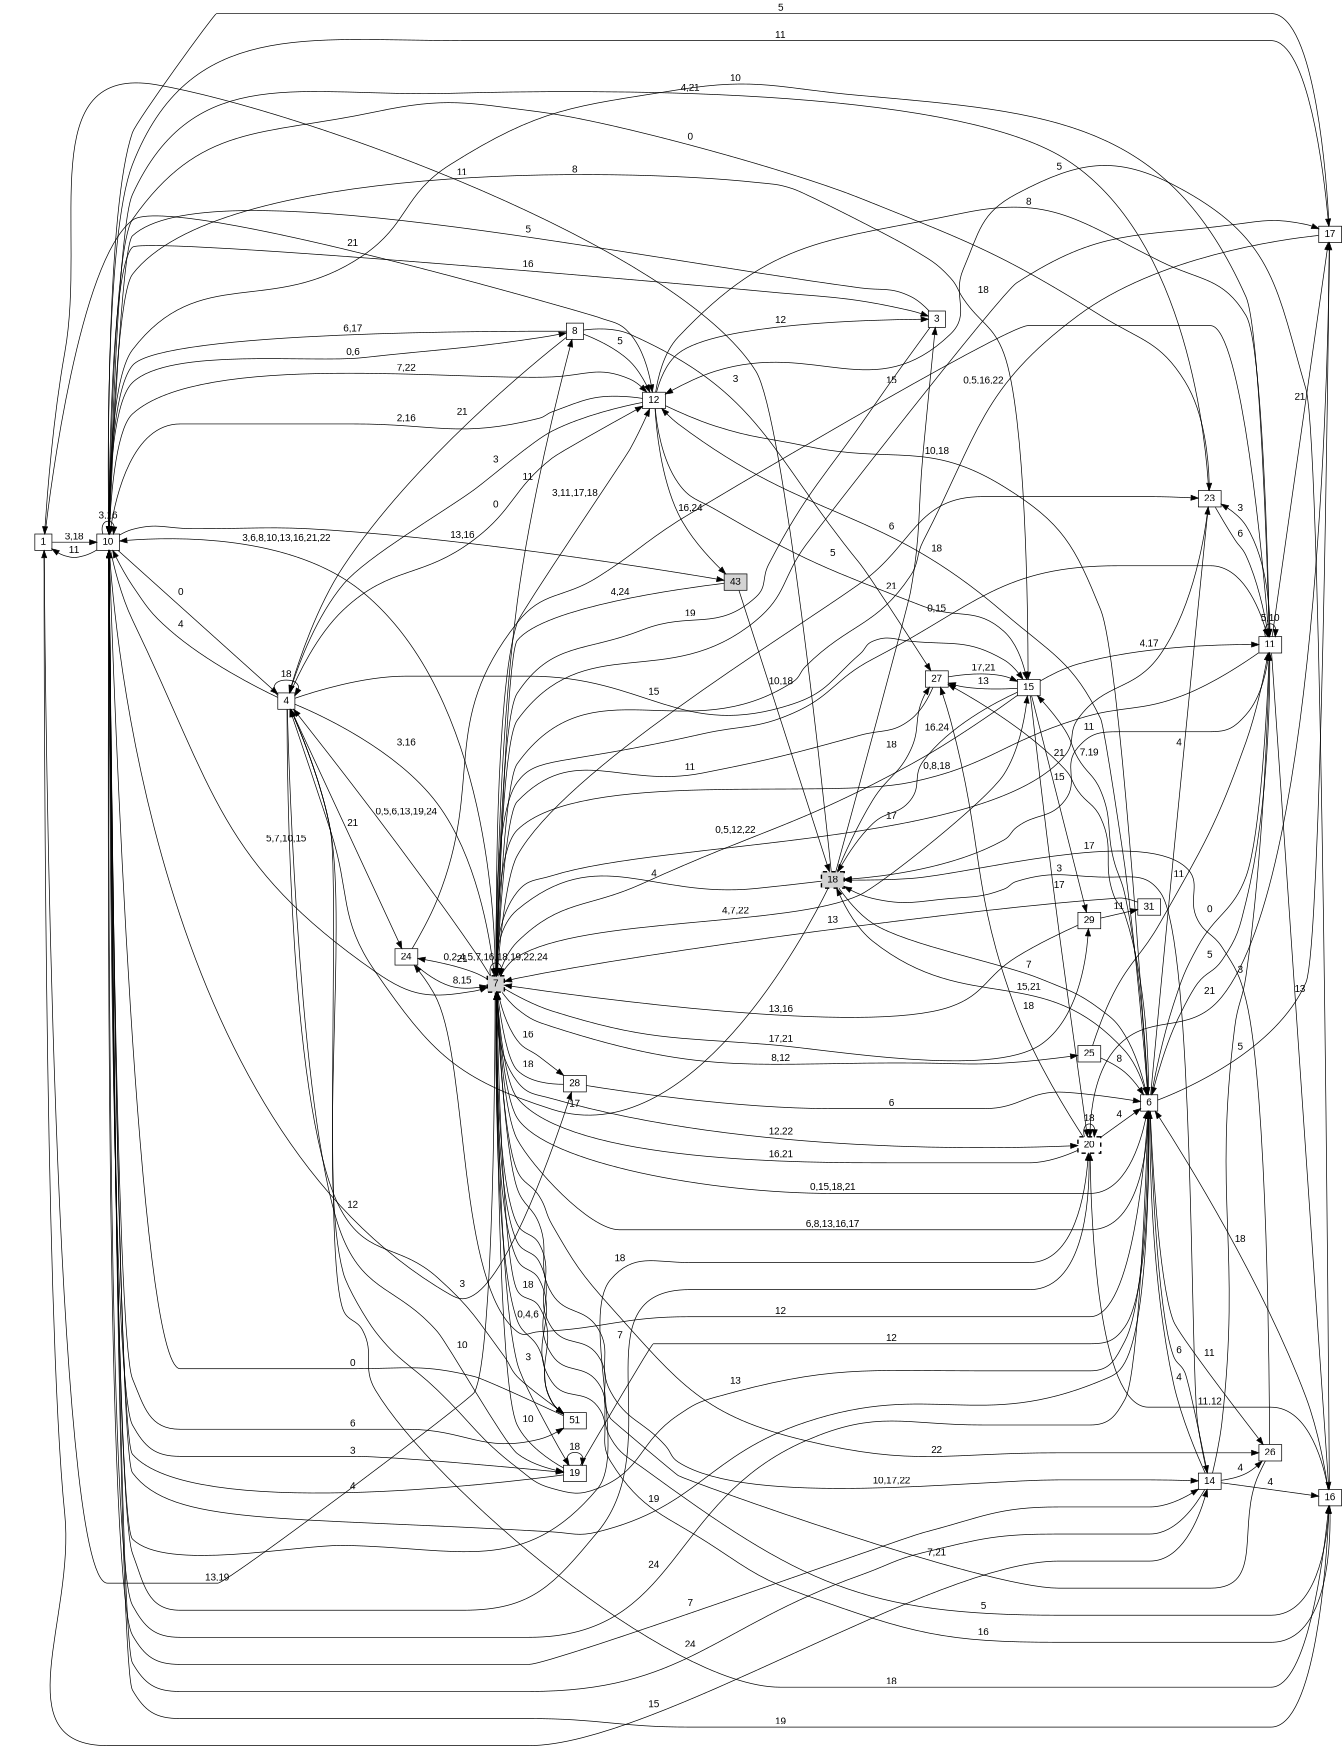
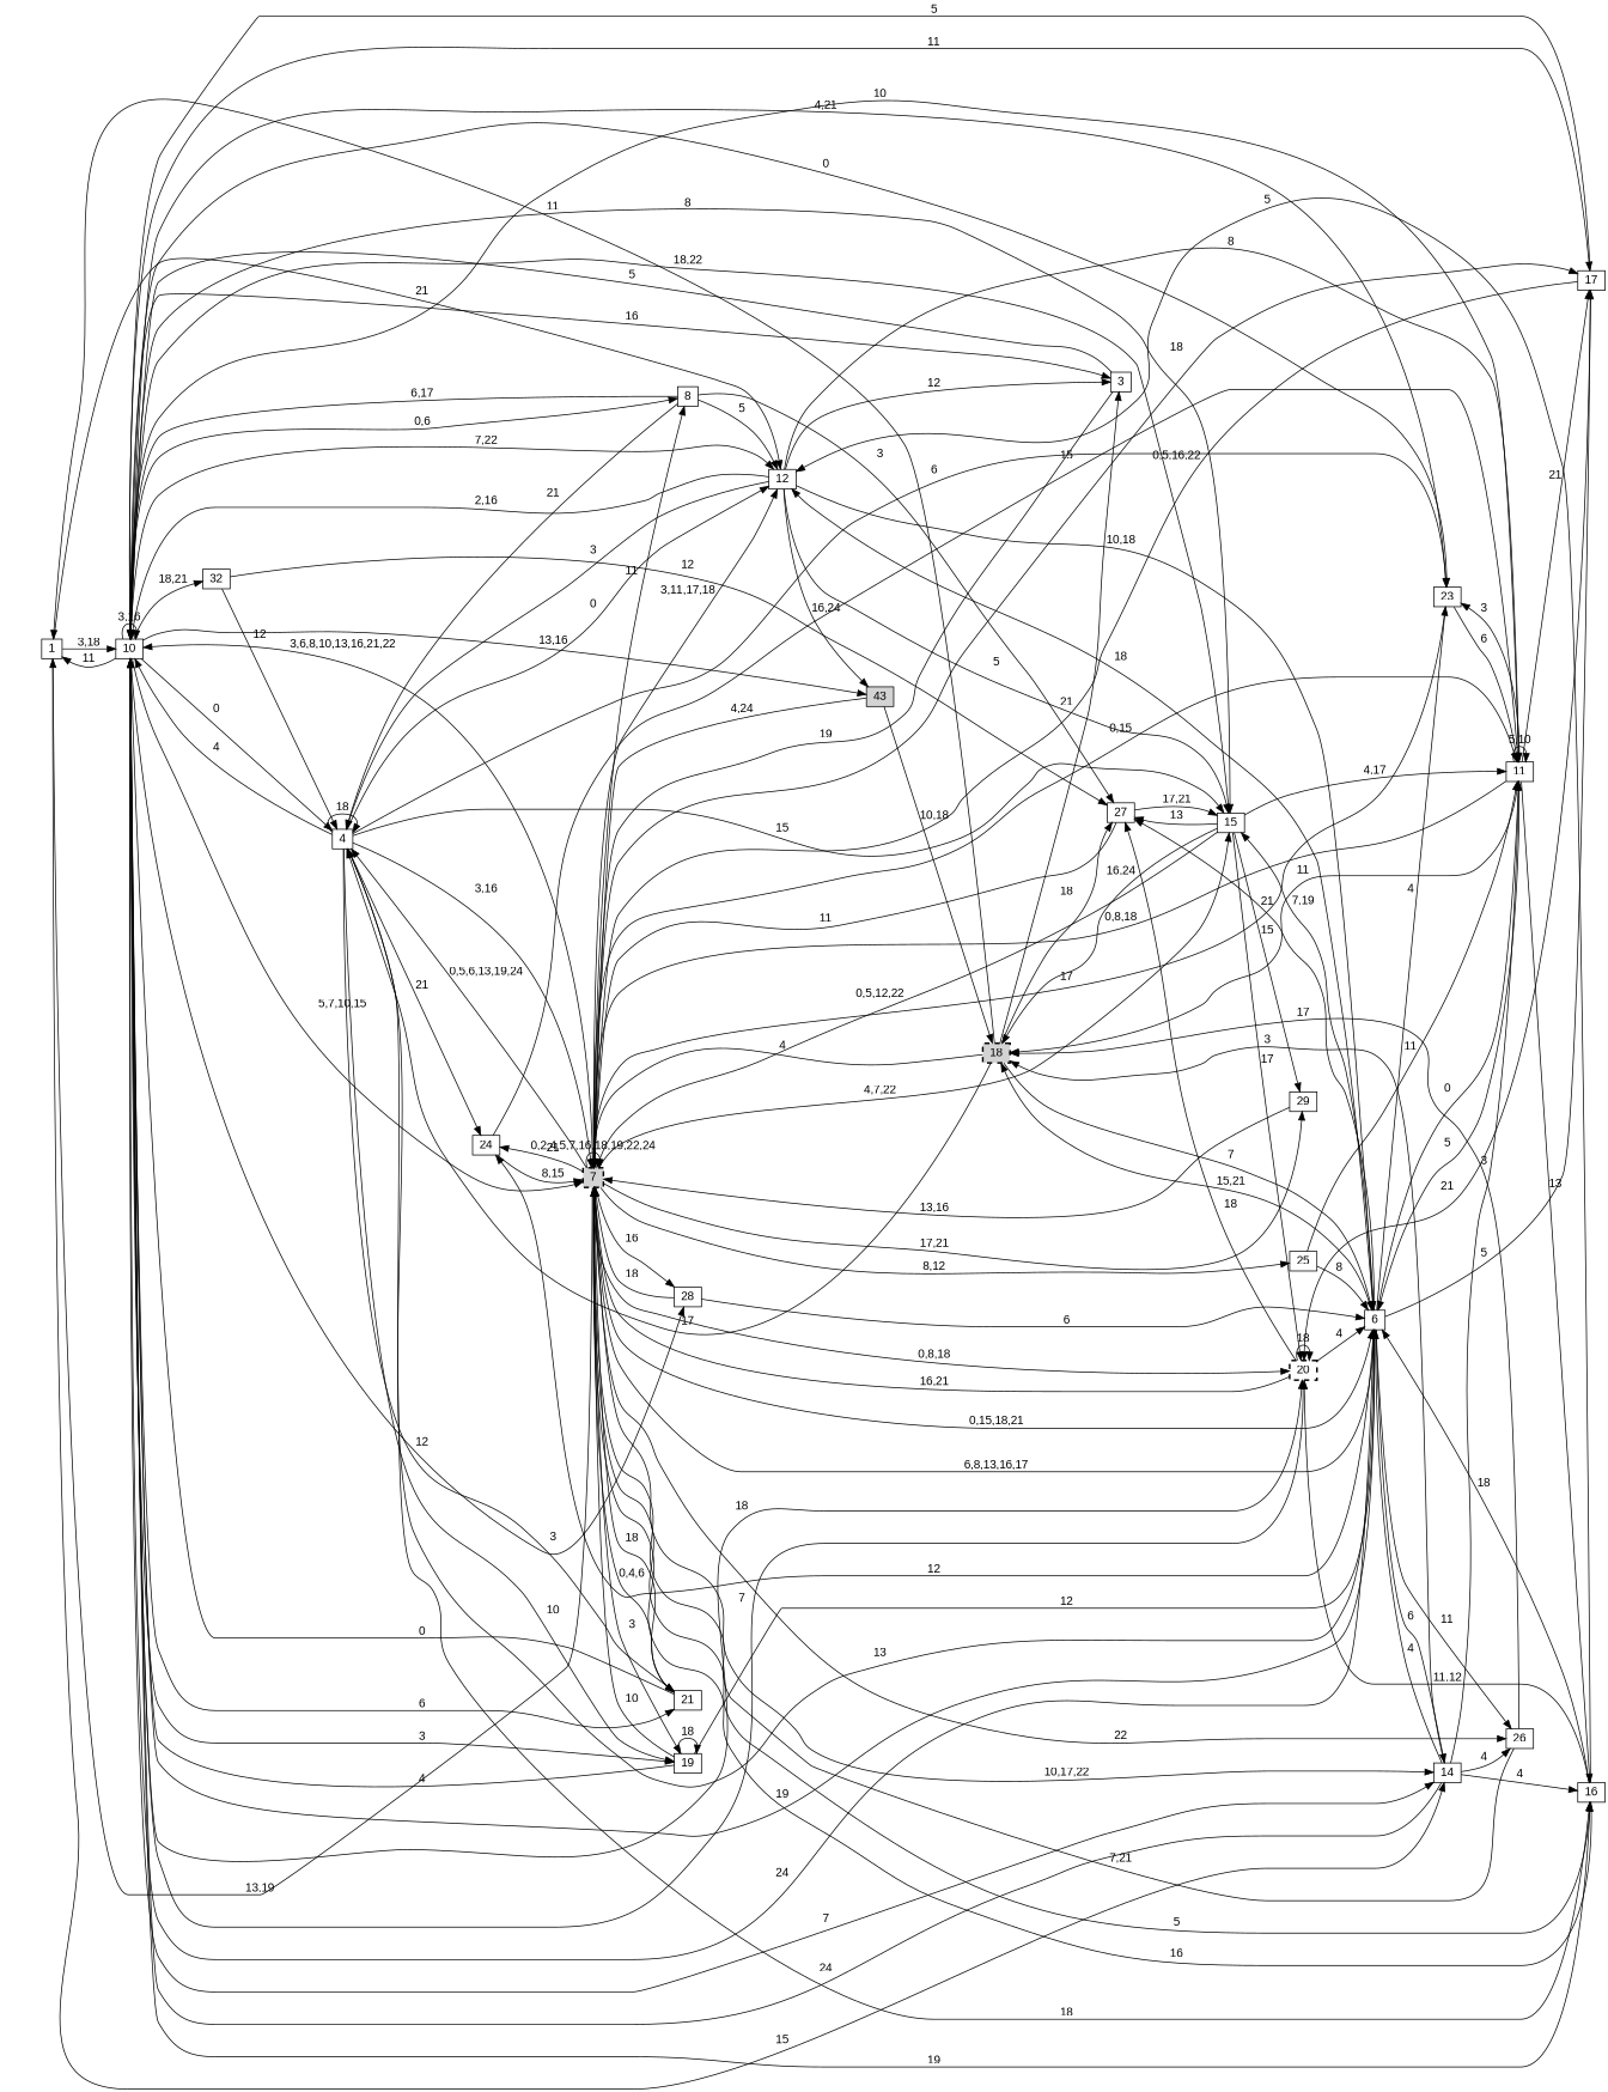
  digraph {
    rankdir=LR
    node [fontname=Arial shape=box]
    edge [fontname=Arial]
    n1 [height=0.1 label=1 width=0.1]
    n2 [height=0.1 label=10 width=0.1]
    n3 [height=0.1 label=12 width=0.1]
    n4 [height=0.1 label=14 width=0.1]
    n5 [height=0.1 label=3 width=0.1]
    n6 [height=0.1 label=7 style="filled,bold,dashed" width=0.1]
    n7 [height=0.1 label=4 width=0.1]
    n8 [height=0.1 label=15 width=0.1]
    n9 [height=0.1 label=16 width=0.1]
    n10 [height=0.1 label=19 width=0.1]
-   n11 [height=0.1 label=51 width=0.1]
+   n11 [height=0.1 label=21 width=0.1]
    n12 [height=0.1 label=6 width=0.1]
    n13 [height=0.1 label=11 width=0.1]
    n14 [height=0.1 label=17 width=0.1]
    n15 [height=0.1 label=23 width=0.1]
    n16 [height=0.1 label=8 width=0.1]
    n17 [height=0.1 label=20 style="bold,dashed" width=0.1]
    n18 [height=0.1 label=28 width=0.1]
    n19 [height=0.1 label=43 style=filled width=0.1]
+   n20 [height=0.1 label=32 width=0.1]
    n21 [height=0.1 label=18 style="filled,bold,dashed" width=0.1]
    n22 [height=0.1 label=26 width=0.1]
    n23 [height=0.1 label=24 width=0.1]
    n24 [height=0.1 label=25 width=0.1]
    n25 [height=0.1 label=29 width=0.1]
    n26 [height=0.1 label=27 width=0.1]
-   n27 [height=0.1 label=31 width=0.1]
    n1 -> n2 [label="3,18"]
    n1 -> n3 [label=21]
    n1 -> n4 [label=15]
    n2 -> n1 [label=11]
    n2 -> n2 [label="3,16"]
    n2 -> n3 [label="7,22"]
    n2 -> n4 [label=7]
    n2 -> n5 [label=16]
    n2 -> n6 [label="5,7,10,15"]
    n2 -> n7 [label=0]
    n2 -> n8 [label=8]
    n2 -> n9 [label=19]
    n2 -> n10 [label=3]
    n2 -> n11 [label=6]
    n2 -> n12 [label=24]
    n2 -> n13 [label=10]
    n2 -> n14 [label=11]
    n2 -> n15 [label=0]
    n2 -> n16 [label="0,6"]
    n2 -> n17 [label=18]
    n2 -> n18 [label=12]
    n2 -> n19 [label="13,16"]
+   n2 -> n20 [label="18,21"]
    n3 -> n2 [label="2,16"]
    n3 -> n5 [label=12]
    n3 -> n7 [label=3]
    n3 -> n8 [label=5]
    n3 -> n12 [label="10,18"]
    n3 -> n13 [label=8]
    n3 -> n19 [label="16,24"]
    n4 -> n2 [label=24]
    n4 -> n9 [label=4]
    n4 -> n12 [label=4]
    n4 -> n13 [label=3]
    n4 -> n21 [label=3]
    n4 -> n22 [label=4]
    n5 -> n2 [label=5]
    n5 -> n6 [label=19]
    n6 -> n1 [label="13,19"]
    n6 -> n2 [label="3,6,8,10,13,16,21,22"]
    n6 -> n3 [label="3,11,17,18"]
    n6 -> n4 [label="10,17,22"]
    n6 -> n6 [label="0,2,4,5,7,16,18,19,22,24"]
    n6 -> n7 [label="0,5,6,13,19,24"]
    n6 -> n8 [label="4,7,22"]
    n6 -> n9 [label=5]
    n6 -> n10 [label=3]
    n6 -> n11 [label=18]
    n6 -> n12 [label="0,15,18,21"]
    n6 -> n13 [label="0,15"]
    n6 -> n14 [label=18]
-   n6 -> n15 [label=6]
+   n7 -> n15 [label=6]
    n6 -> n16 [label=11]
-   n6 -> n17 [label="12,22"]
+   n6 -> n17 [label="0,8,18"]
    n6 -> n18 [label=16]
    n6 -> n22 [label=22]
    n6 -> n23 [label=21]
    n6 -> n24 [label="8,12"]
    n6 -> n25 [label="17,21"]
    n7 -> n2 [label=4]
    n7 -> n3 [label=0]
    n7 -> n6 [label="3,16"]
    n7 -> n7 [label=18]
    n7 -> n8 [label=15]
    n7 -> n9 [label=18]
    n7 -> n10 [label=10]
    n7 -> n11 [label=3]
    n7 -> n23 [label=21]
+   n8 -> n2 [label="18,22"]
    n8 -> n6 [label="0,5,12,22"]
    n8 -> n13 [label="4,17"]
    n8 -> n17 [label=17]
    n8 -> n21 [label="16,24"]
    n8 -> n25 [label=15]
    n8 -> n26 [label=13]
    n9 -> n3 [label=5]
    n9 -> n6 [label=16]
    n9 -> n12 [label=18]
    n9 -> n17 [label="11,12"]
    n10 -> n2 [label=4]
    n10 -> n6 [label=10]
    n10 -> n10 [label=18]
    n10 -> n12 [label=12]
    n11 -> n2 [label=0]
    n11 -> n6 [label="0,4,6"]
    n12 -> n2 [label=19]
    n12 -> n3 [label=18]
    n12 -> n4 [label=6]
    n12 -> n6 [label="6,8,13,16,17"]
    n12 -> n7 [label=13]
    n12 -> n8 [label="7,19"]
    n12 -> n13 [label=0]
    n12 -> n14 [label=5]
    n12 -> n15 [label=4]
    n12 -> n21 [label="15,21"]
    n12 -> n22 [label=11]
    n12 -> n23 [label=12]
    n12 -> n26 [label=21]
    n13 -> n6 [label="0,8,18"]
    n13 -> n9 [label=13]
    n13 -> n12 [label=5]
    n13 -> n13 [label="5,10"]
    n13 -> n14 [label=21]
    n13 -> n15 [label=3]
    n13 -> n21 [label=11]
    n14 -> n2 [label=5]
    n14 -> n6 [label="0,5,16,22"]
    n14 -> n17 [label=21]
    n15 -> n2 [label="4,21"]
    n15 -> n6 [label=17]
    n15 -> n13 [label=6]
    n16 -> n2 [label="6,17"]
    n16 -> n3 [label=5]
    n16 -> n7 [label=21]
    n16 -> n26 [label=3]
    n17 -> n2 [label=7]
    n17 -> n6 [label="16,21"]
    n17 -> n12 [label=4]
    n17 -> n17 [label=18]
    n17 -> n26 [label=18]
    n18 -> n6 [label=18]
    n18 -> n12 [label=6]
    n19 -> n6 [label="4,24"]
    n19 -> n21 [label="10,18"]
+   n20 -> n7 [label=12]
+   n20 -> n26 [label=12]
    n21 -> n1 [label=11]
    n21 -> n5 [label=21]
    n21 -> n6 [label=4]
    n21 -> n7 [label=17]
    n21 -> n12 [label=7]
    n21 -> n26 [label=18]
    n22 -> n6 [label="7,21"]
    n22 -> n21 [label=17]
    n23 -> n6 [label="8,15"]
    n23 -> n13 [label=15]
    n24 -> n12 [label=8]
    n24 -> n13 [label=11]
    n25 -> n6 [label="13,16"]
-   n25 -> n27 [label=11]
    n26 -> n6 [label=11]
    n26 -> n8 [label="17,21"]
-   n27 -> n6 [label=13]
  }
